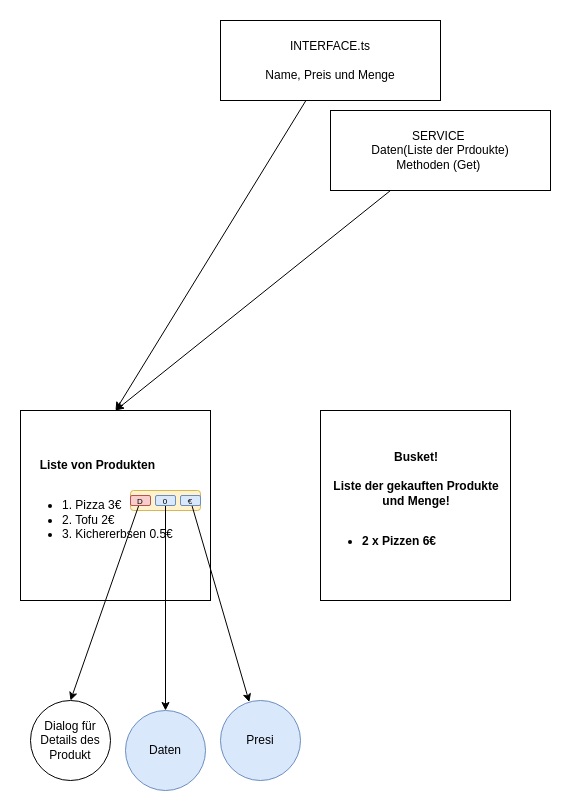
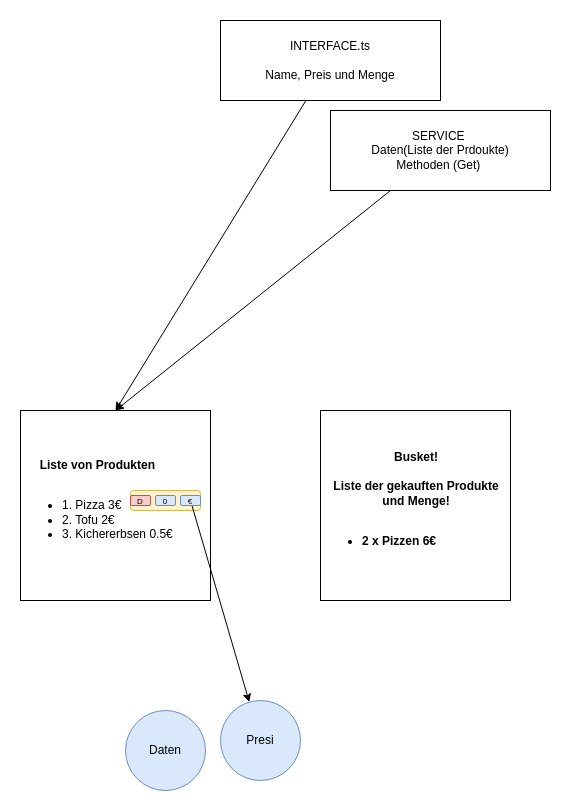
  <mxCell id="0" />
  <mxCell id="1" parent="0" />
  <mxCell id="2" style="edgeStyle=none;html=1;entryX=0.5;entryY=0;entryDx=0;entryDy=0;" edge="1" parent="1" source="3" target="4"><mxGeometry relative="1" as="geometry" /></mxCell>
  <mxCell id="3" value="INTERFACE.ts&lt;div&gt;&lt;div&gt;&lt;br&gt;&lt;/div&gt;&lt;div&gt;Name, Preis und Menge&lt;/div&gt;&lt;/div&gt;" style="rounded=0;whiteSpace=wrap;html=1;" parent="1" vertex="1"><mxGeometry x="220" y="20" width="220" height="80" as="geometry" /></mxCell>
  <mxCell id="4" value="&lt;div style=&quot;text-align: center;&quot;&gt;&lt;b style=&quot;background-color: transparent;&quot;&gt;Liste von Produkten&lt;/b&gt;&lt;/div&gt;&lt;div style=&quot;text-align: center;&quot;&gt;&lt;br&gt;&lt;/div&gt;&lt;ul&gt;&lt;li&gt;1. Pizza 3€&amp;nbsp;&lt;/li&gt;&lt;li&gt;2. Tofu 2€&lt;/li&gt;&lt;li&gt;3. Kichererbsen 0.5€&lt;/li&gt;&lt;/ul&gt;" style="whiteSpace=wrap;html=1;aspect=fixed;align=left;" parent="1" vertex="1"><mxGeometry x="20" y="410" width="190" height="190" as="geometry" /></mxCell>
  <mxCell id="5" value="" style="rounded=1;whiteSpace=wrap;html=1;fillColor=#fff2cc;strokeColor=#d6b656;" parent="1" vertex="1"><mxGeometry x="130" y="490" width="70" height="20" as="geometry" /></mxCell>
  <mxCell id="6" value="" style="edgeStyle=none;html=1;" edge="1" parent="1" source="7" target="17"><mxGeometry relative="1" as="geometry" /></mxCell>
  <mxCell id="7" value="&lt;font style=&quot;font-size: 8px;&quot;&gt;€&lt;/font&gt;" style="rounded=1;whiteSpace=wrap;html=1;fillColor=#dae8fc;strokeColor=#6c8ebf;" parent="1" vertex="1"><mxGeometry x="180" y="495" width="20" height="10" as="geometry" /></mxCell>
- <mxCell id="8" value="" style="edgeStyle=none;html=1;" edge="1" parent="1" source="9" target="16"><mxGeometry relative="1" as="geometry" /></mxCell>
  <mxCell id="9" value="&lt;font style=&quot;font-size: 8px;&quot;&gt;0&lt;/font&gt;" style="rounded=1;whiteSpace=wrap;html=1;fillColor=#dae8fc;strokeColor=#6c8ebf;" parent="1" vertex="1"><mxGeometry x="155" y="495" width="20" height="10" as="geometry" /></mxCell>
  <mxCell id="10" value="&lt;div style=&quot;text-align: center;&quot;&gt;&lt;b&gt;Busket!&lt;/b&gt;&lt;/div&gt;&lt;div style=&quot;text-align: center;&quot;&gt;&lt;b&gt;&lt;br&gt;&lt;/b&gt;&lt;/div&gt;&lt;div style=&quot;text-align: center;&quot;&gt;&lt;b&gt;Liste der gekauften Produkte und Menge!&lt;/b&gt;&lt;/div&gt;&lt;div style=&quot;text-align: center;&quot;&gt;&lt;b&gt;&lt;br&gt;&lt;/b&gt;&lt;/div&gt;&lt;div style=&quot;&quot;&gt;&lt;ul&gt;&lt;li&gt;&lt;b&gt;2 x Pizzen 6€&lt;/b&gt;&lt;/li&gt;&lt;/ul&gt;&lt;/div&gt;" style="whiteSpace=wrap;html=1;aspect=fixed;align=left;" parent="1" vertex="1"><mxGeometry x="320" y="410" width="190" height="190" as="geometry" /></mxCell>
- <mxCell id="11" style="edgeStyle=none;html=1;entryX=0.5;entryY=0;entryDx=0;entryDy=0;" edge="1" parent="1" source="12" target="15"><mxGeometry relative="1" as="geometry"><mxPoint x="40" y="750" as="targetPoint" /></mxGeometry></mxCell>
  <mxCell id="12" value="&lt;font style=&quot;font-size: 8px;&quot;&gt;D&lt;/font&gt;" style="rounded=1;whiteSpace=wrap;html=1;fillColor=#f8cecc;strokeColor=#b85450;" parent="1" vertex="1"><mxGeometry x="130" y="495" width="20" height="10" as="geometry" /></mxCell>
  <mxCell id="13" style="edgeStyle=none;html=1;entryX=0.5;entryY=0;entryDx=0;entryDy=0;" edge="1" parent="1" source="14" target="4"><mxGeometry relative="1" as="geometry" /></mxCell>
  <mxCell id="14" value="SERVICE&amp;nbsp;&lt;div&gt;Daten(Liste der Prdoukte)&lt;/div&gt;&lt;div&gt;Methoden (Get)&amp;nbsp;&lt;/div&gt;" style="rounded=0;whiteSpace=wrap;html=1;" parent="1" vertex="1"><mxGeometry x="330" y="110" width="220" height="80" as="geometry" /></mxCell>
- <mxCell id="15" value="Dialog für Details des Produkt" style="ellipse;whiteSpace=wrap;html=1;aspect=fixed;" vertex="1" parent="1"><mxGeometry x="30" y="700" width="80" height="80" as="geometry" /></mxCell>
  <mxCell id="16" value="Daten" style="ellipse;whiteSpace=wrap;html=1;fillColor=#dae8fc;strokeColor=#6c8ebf;rounded=1;" vertex="1" parent="1"><mxGeometry x="125" y="710" width="80" height="80" as="geometry" /></mxCell>
  <mxCell id="17" value="Presi" style="ellipse;whiteSpace=wrap;html=1;fillColor=#dae8fc;strokeColor=#6c8ebf;rounded=1;" vertex="1" parent="1"><mxGeometry x="220" y="700" width="80" height="80" as="geometry" /></mxCell>
